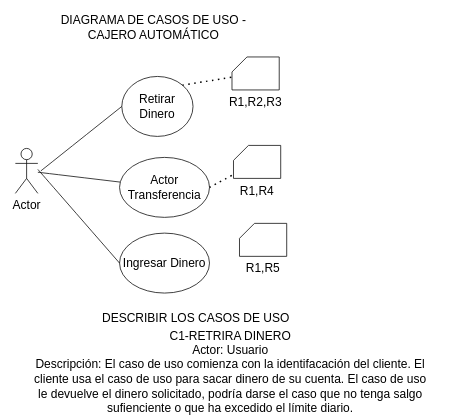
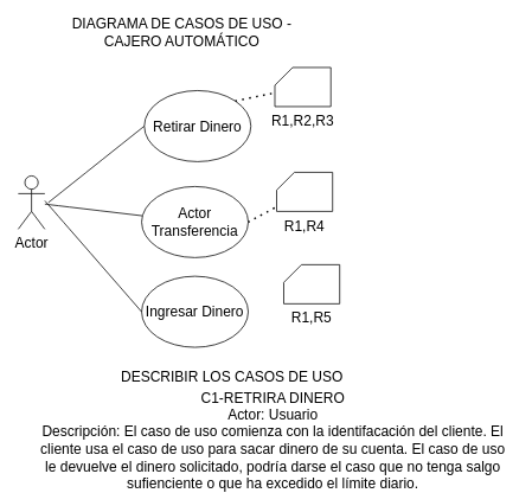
  <mxCell id="0" />
  <mxCell id="1" parent="0" />
  <mxCell id="2" value="Actor" style="shape=umlActor;verticalLabelPosition=bottom;verticalAlign=top;html=1;outlineConnect=0;fontSize=16;" vertex="1" parent="1"><mxGeometry x="20" y="197" width="30" height="60" as="geometry" /></mxCell>
- <mxCell id="3" value="Retirar Dinero" style="ellipse;whiteSpace=wrap;html=1;fontSize=16;" vertex="1" parent="1"><mxGeometry x="162" y="101" width="95" height="80" as="geometry" /></mxCell>
+ <mxCell id="3" value="Retirar Dinero" style="ellipse;whiteSpace=wrap;html=1;fontSize=16;" vertex="1" parent="1"><mxGeometry x="162" y="101" width="120" height="80" as="geometry" /></mxCell>
  <mxCell id="4" value="Actor Transferencia" style="ellipse;whiteSpace=wrap;html=1;fontSize=16;" vertex="1" parent="1"><mxGeometry x="159" y="209" width="120" height="80" as="geometry" /></mxCell>
  <mxCell id="5" value="Ingresar Dinero" style="ellipse;whiteSpace=wrap;html=1;fontSize=16;" vertex="1" parent="1"><mxGeometry x="159" y="310" width="120" height="80" as="geometry" /></mxCell>
  <mxCell id="6" value="" style="endArrow=none;html=1;rounded=0;fontSize=12;startSize=8;endSize=8;curved=1;entryX=0;entryY=0.5;entryDx=0;entryDy=0;" edge="1" parent="1" target="3"><mxGeometry width="50" height="50" relative="1" as="geometry"><mxPoint x="54" y="227" as="sourcePoint" /><mxPoint x="246" y="202" as="targetPoint" /></mxGeometry></mxCell>
  <mxCell id="7" value="" style="endArrow=none;html=1;rounded=0;fontSize=12;startSize=8;endSize=8;curved=1;" edge="1" parent="1" source="2" target="4"><mxGeometry width="50" height="50" relative="1" as="geometry"><mxPoint x="196" y="252" as="sourcePoint" /><mxPoint x="246" y="202" as="targetPoint" /></mxGeometry></mxCell>
  <mxCell id="8" value="" style="endArrow=none;html=1;rounded=0;fontSize=12;startSize=8;endSize=8;curved=1;entryX=0;entryY=0.5;entryDx=0;entryDy=0;" edge="1" parent="1" target="5"><mxGeometry width="50" height="50" relative="1" as="geometry"><mxPoint x="50" y="225" as="sourcePoint" /><mxPoint x="246" y="202" as="targetPoint" /></mxGeometry></mxCell>
  <mxCell id="9" value="R1,R2,R3" style="verticalLabelPosition=bottom;verticalAlign=top;html=1;shape=card;whiteSpace=wrap;size=20;arcSize=12;fontSize=16;" vertex="1" parent="1"><mxGeometry x="309" y="75" width="63" height="44" as="geometry" /></mxCell>
  <mxCell id="10" value="R1,R4" style="verticalLabelPosition=bottom;verticalAlign=top;html=1;shape=card;whiteSpace=wrap;size=20;arcSize=12;fontSize=16;" vertex="1" parent="1"><mxGeometry x="311" y="193" width="63" height="44" as="geometry" /></mxCell>
  <mxCell id="11" value="R1,R5" style="verticalLabelPosition=bottom;verticalAlign=top;html=1;shape=card;whiteSpace=wrap;size=20;arcSize=12;fontSize=16;" vertex="1" parent="1"><mxGeometry x="319" y="297" width="63" height="44" as="geometry" /></mxCell>
  <mxCell id="12" value="" style="endArrow=none;dashed=1;html=1;dashPattern=1 3;strokeWidth=2;rounded=0;fontSize=12;startSize=8;endSize=8;curved=1;exitX=1;exitY=0;exitDx=0;exitDy=0;" edge="1" parent="1" source="3" target="9"><mxGeometry width="50" height="50" relative="1" as="geometry"><mxPoint x="121" y="252" as="sourcePoint" /><mxPoint x="171" y="202" as="targetPoint" /></mxGeometry></mxCell>
  <mxCell id="13" value="" style="endArrow=none;dashed=1;html=1;dashPattern=1 3;strokeWidth=2;rounded=0;fontSize=12;startSize=8;endSize=8;curved=1;exitX=1;exitY=0.5;exitDx=0;exitDy=0;" edge="1" parent="1" source="4" target="10"><mxGeometry width="50" height="50" relative="1" as="geometry"><mxPoint x="284" y="133" as="sourcePoint" /><mxPoint x="329" y="124" as="targetPoint" /></mxGeometry></mxCell>
  <mxCell id="14" value="DIAGRAMA DE CASOS DE USO - CAJERO AUTOMÁTICO" style="text;strokeColor=none;fillColor=none;html=1;align=center;verticalAlign=middle;whiteSpace=wrap;rounded=0;fontSize=16;" vertex="1" parent="1"><mxGeometry x="54" y="20" width="301" height="30" as="geometry" /></mxCell>
  <mxCell id="15" value="DESCRIBIR LOS CASOS DE USO" style="text;strokeColor=none;fillColor=none;html=1;align=center;verticalAlign=middle;whiteSpace=wrap;rounded=0;fontSize=16;" vertex="1" parent="1"><mxGeometry x="127" y="408" width="268" height="30" as="geometry" /></mxCell>
  <mxCell id="16" value="C1-RETRIRA DINERO&lt;br&gt;Actor: Usuario&lt;br&gt;Descripción: El caso de uso comienza con la identifacación del cliente. El cliente usa el caso de uso para sacar dinero de su cuenta. El caso de uso le devuelve el dinero solicitado, podría darse el caso que no tenga salgo sufienciente o que ha excedido el límite diario." style="text;strokeColor=none;fillColor=none;html=1;align=center;verticalAlign=middle;whiteSpace=wrap;rounded=0;fontSize=16;" vertex="1" parent="1"><mxGeometry x="37" y="476" width="540" height="38" as="geometry" /></mxCell>
